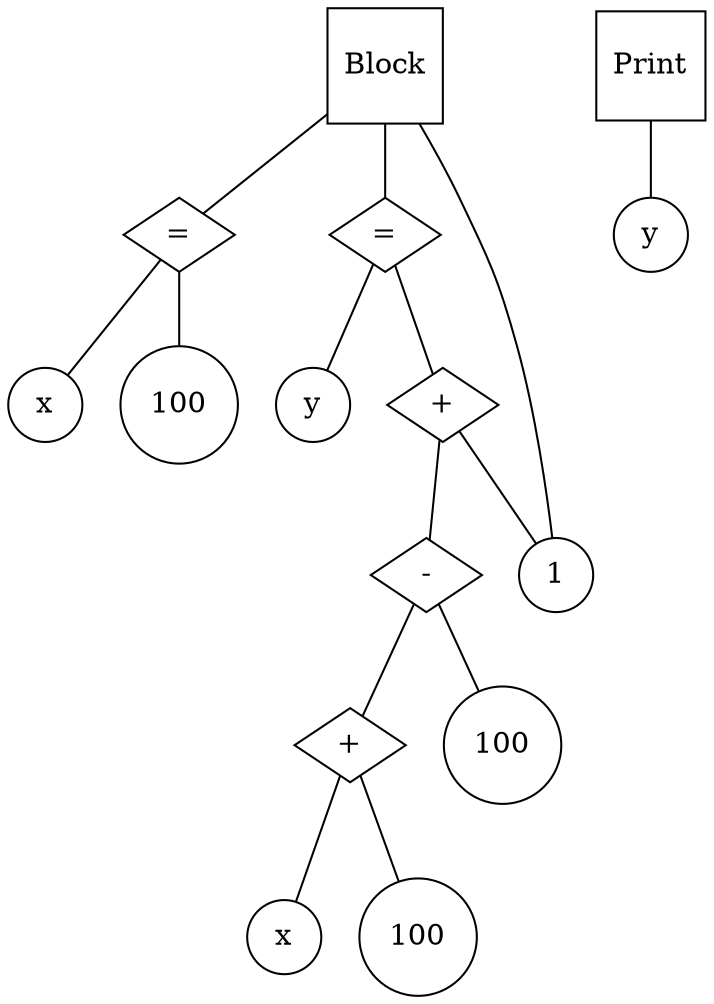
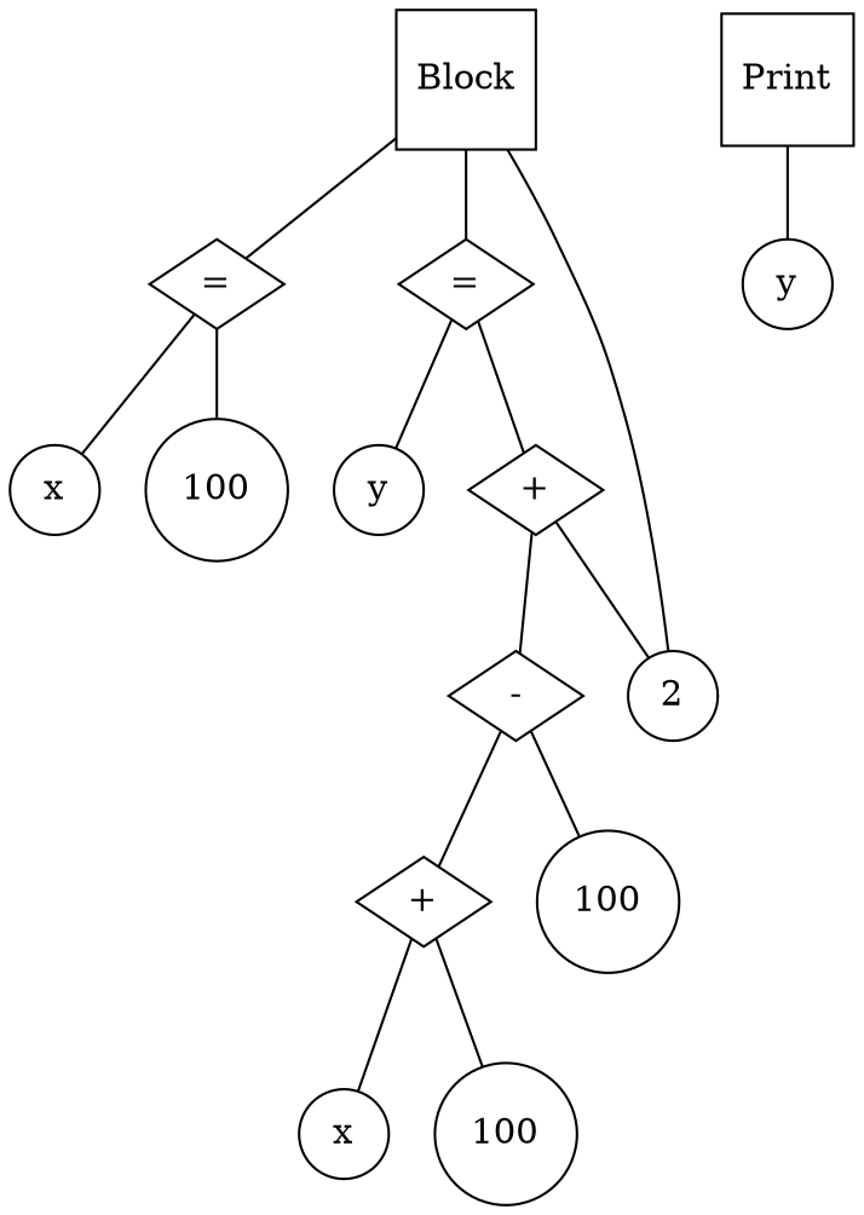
  graph {
    node [shape=circle]
    n1 [label=Block shape=square]
    n2 [label="=" shape=diamond]
    n3 [label="=" shape=diamond]
-   n4 [label=1]
+   n4 [label=2]
    n5 [label=x]
    n6 [label=100]
    n7 [label=y]
    n8 [label="+" shape=diamond]
    n9 [label=Print shape=square]
    n10 [label=y]
    n11 [label="-" shape=diamond]
    n12 [label=x]
    n13 [label="+" shape=diamond]
    n14 [label=100]
    n15 [label=100]
    n1 -- n2
    n1 -- n3
    n1 -- n4
    n2 -- n5
    n2 -- n6
    n3 -- n7
    n3 -- n8
    n8 -- n4
    n8 -- n11
    n9 -- n10
    n11 -- n13
    n11 -- n15
    n13 -- n12
    n13 -- n14
  }
